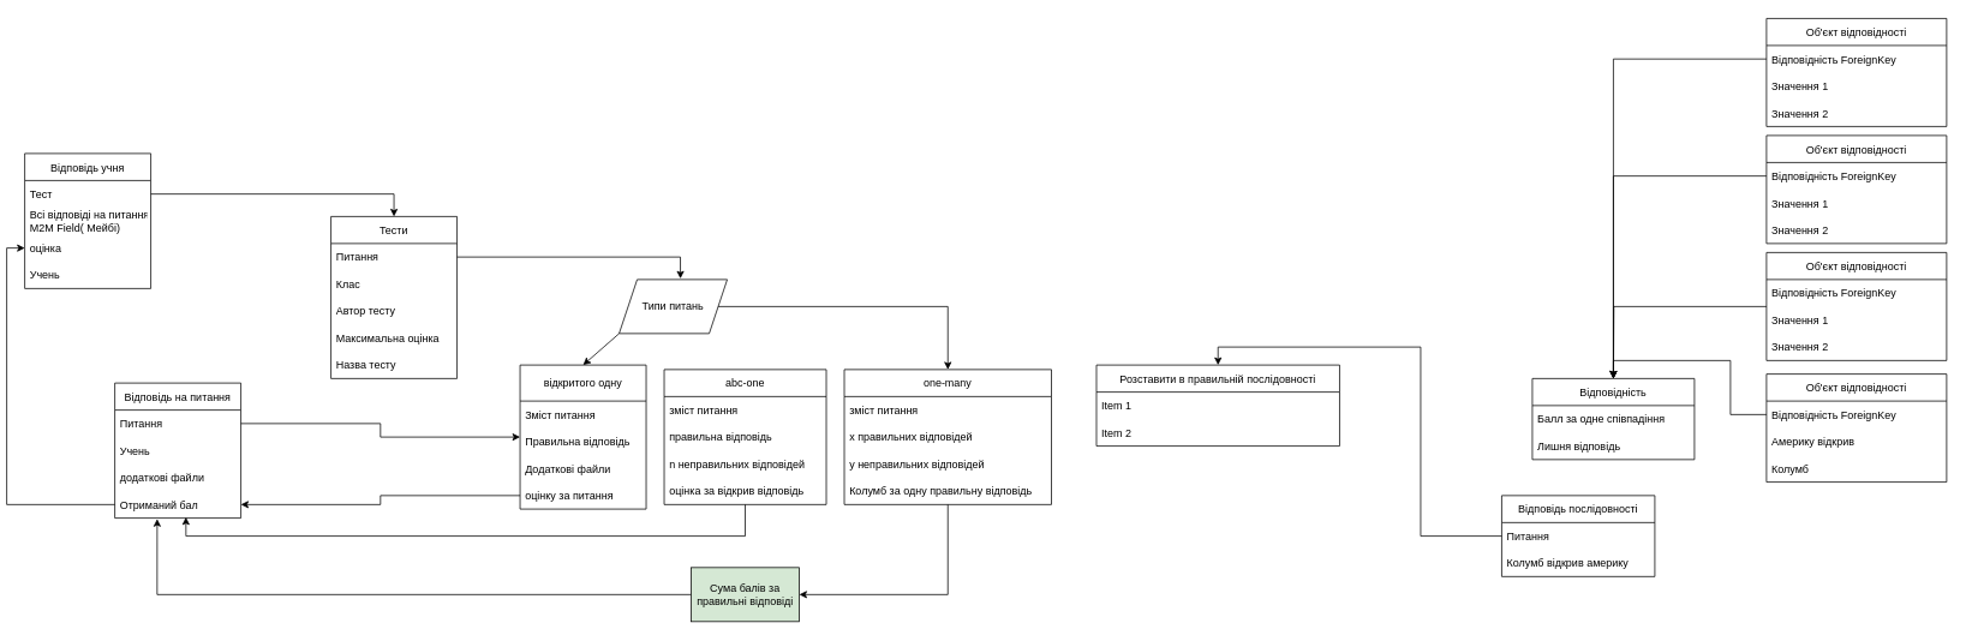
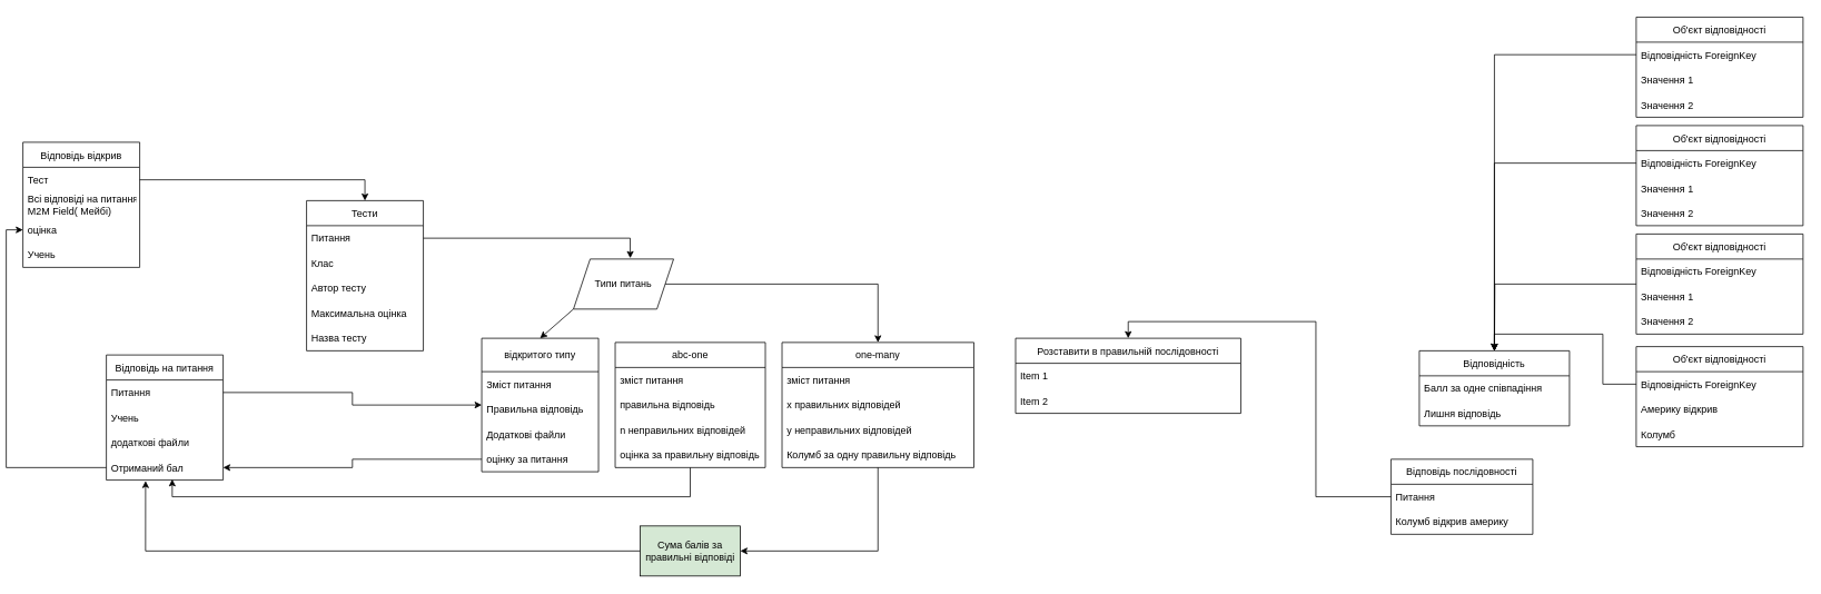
  <mxCell id="0" />
  <mxCell id="1" parent="0" />
  <mxCell id="2" value="Тести" style="swimlane;fontStyle=0;childLayout=stackLayout;horizontal=1;startSize=30;horizontalStack=0;resizeParent=1;resizeParentMax=0;resizeLast=0;collapsible=1;marginBottom=0;" parent="1" vertex="1"><mxGeometry x="360" y="240" width="140" height="180" as="geometry" /></mxCell>
  <mxCell id="3" value="Питання" style="text;strokeColor=none;fillColor=none;align=left;verticalAlign=middle;spacingLeft=4;spacingRight=4;overflow=hidden;points=[[0,0.5],[1,0.5]];portConstraint=eastwest;rotatable=0;" parent="2" vertex="1"><mxGeometry y="30" width="140" height="30" as="geometry" /></mxCell>
  <mxCell id="4" value="Клас" style="text;strokeColor=none;fillColor=none;align=left;verticalAlign=middle;spacingLeft=4;spacingRight=4;overflow=hidden;points=[[0,0.5],[1,0.5]];portConstraint=eastwest;rotatable=0;" parent="2" vertex="1"><mxGeometry y="60" width="140" height="30" as="geometry" /></mxCell>
  <mxCell id="5" value="Автор тесту" style="text;strokeColor=none;fillColor=none;align=left;verticalAlign=middle;spacingLeft=4;spacingRight=4;overflow=hidden;points=[[0,0.5],[1,0.5]];portConstraint=eastwest;rotatable=0;" parent="2" vertex="1"><mxGeometry y="90" width="140" height="30" as="geometry" /></mxCell>
  <mxCell id="6" value="Максимальна оцінка" style="text;strokeColor=none;fillColor=none;align=left;verticalAlign=middle;spacingLeft=4;spacingRight=4;overflow=hidden;points=[[0,0.5],[1,0.5]];portConstraint=eastwest;rotatable=0;" parent="2" vertex="1"><mxGeometry y="120" width="140" height="30" as="geometry" /></mxCell>
  <mxCell id="7" value="Назва тесту" style="text;strokeColor=none;fillColor=none;align=left;verticalAlign=middle;spacingLeft=4;spacingRight=4;overflow=hidden;points=[[0,0.5],[1,0.5]];portConstraint=eastwest;rotatable=0;" parent="2" vertex="1"><mxGeometry y="150" width="140" height="30" as="geometry" /></mxCell>
- <mxCell id="8" value="відкритого одну" style="swimlane;fontStyle=0;childLayout=stackLayout;horizontal=1;startSize=40;horizontalStack=0;resizeParent=1;resizeParentMax=0;resizeLast=0;collapsible=1;marginBottom=0;" parent="1" vertex="1"><mxGeometry x="570" y="405" width="140" height="160" as="geometry"><mxRectangle x="500" y="180" width="80" height="30" as="alternateBounds" /></mxGeometry></mxCell>
+ <mxCell id="8" value="відкритого типу" style="swimlane;fontStyle=0;childLayout=stackLayout;horizontal=1;startSize=40;horizontalStack=0;resizeParent=1;resizeParentMax=0;resizeLast=0;collapsible=1;marginBottom=0;" parent="1" vertex="1"><mxGeometry x="570" y="405" width="140" height="160" as="geometry"><mxRectangle x="500" y="180" width="80" height="30" as="alternateBounds" /></mxGeometry></mxCell>
  <mxCell id="9" value="Зміст питання" style="text;strokeColor=none;fillColor=none;align=left;verticalAlign=middle;spacingLeft=4;spacingRight=4;overflow=hidden;points=[[0,0.5],[1,0.5]];portConstraint=eastwest;rotatable=0;" parent="8" vertex="1"><mxGeometry y="40" width="140" height="30" as="geometry" /></mxCell>
  <mxCell id="10" value="Правильна відповідь" style="text;strokeColor=none;fillColor=none;align=left;verticalAlign=middle;spacingLeft=4;spacingRight=4;overflow=hidden;points=[[0,0.5],[1,0.5]];portConstraint=eastwest;rotatable=0;" parent="8" vertex="1"><mxGeometry y="70" width="140" height="30" as="geometry" /></mxCell>
  <mxCell id="11" value="Додаткові файли" style="text;strokeColor=none;fillColor=none;align=left;verticalAlign=middle;spacingLeft=4;spacingRight=4;overflow=hidden;points=[[0,0.5],[1,0.5]];portConstraint=eastwest;rotatable=0;" parent="8" vertex="1"><mxGeometry y="100" width="140" height="30" as="geometry" /></mxCell>
  <mxCell id="12" value="оцінку за питання" style="text;strokeColor=none;fillColor=none;align=left;verticalAlign=middle;spacingLeft=4;spacingRight=4;overflow=hidden;points=[[0,0.5],[1,0.5]];portConstraint=eastwest;rotatable=0;" parent="8" vertex="1"><mxGeometry y="130" width="140" height="30" as="geometry" /></mxCell>
- <mxCell id="13" value="Відповідь учня" style="swimlane;fontStyle=0;childLayout=stackLayout;horizontal=1;startSize=30;horizontalStack=0;resizeParent=1;resizeParentMax=0;resizeLast=0;collapsible=1;marginBottom=0;" parent="1" vertex="1"><mxGeometry x="20" y="170" width="140" height="150" as="geometry" /></mxCell>
+ <mxCell id="13" value="Відповідь відкрив" style="swimlane;fontStyle=0;childLayout=stackLayout;horizontal=1;startSize=30;horizontalStack=0;resizeParent=1;resizeParentMax=0;resizeLast=0;collapsible=1;marginBottom=0;" parent="1" vertex="1"><mxGeometry x="20" y="170" width="140" height="150" as="geometry" /></mxCell>
  <mxCell id="14" value="Тест" style="text;strokeColor=none;fillColor=none;align=left;verticalAlign=middle;spacingLeft=4;spacingRight=4;overflow=hidden;points=[[0,0.5],[1,0.5]];portConstraint=eastwest;rotatable=0;" parent="13" vertex="1"><mxGeometry y="30" width="140" height="30" as="geometry" /></mxCell>
  <mxCell id="15" value="Всі відповіді на питання&#10;M2M Field( Мейбі)&#10;" style="text;strokeColor=none;fillColor=none;align=left;verticalAlign=middle;spacingLeft=4;spacingRight=4;overflow=hidden;points=[[0,0.5],[1,0.5]];portConstraint=eastwest;rotatable=0;" parent="13" vertex="1"><mxGeometry y="60" width="140" height="30" as="geometry" /></mxCell>
  <mxCell id="16" value="оцінка" style="text;strokeColor=none;fillColor=none;align=left;verticalAlign=middle;spacingLeft=4;spacingRight=4;overflow=hidden;points=[[0,0.5],[1,0.5]];portConstraint=eastwest;rotatable=0;" parent="13" vertex="1"><mxGeometry y="90" width="140" height="30" as="geometry" /></mxCell>
  <mxCell id="17" value="Учень" style="text;strokeColor=none;fillColor=none;align=left;verticalAlign=middle;spacingLeft=4;spacingRight=4;overflow=hidden;points=[[0,0.5],[1,0.5]];portConstraint=eastwest;rotatable=0;" parent="13" vertex="1"><mxGeometry y="120" width="140" height="30" as="geometry" /></mxCell>
  <mxCell id="18" style="edgeStyle=orthogonalEdgeStyle;rounded=0;orthogonalLoop=1;jettySize=auto;html=1;exitX=1;exitY=0.5;exitDx=0;exitDy=0;entryX=0.5;entryY=0;entryDx=0;entryDy=0;" parent="1" source="14" target="2" edge="1"><mxGeometry relative="1" as="geometry" /></mxCell>
  <mxCell id="19" value="Відповідь на питання" style="swimlane;fontStyle=0;childLayout=stackLayout;horizontal=1;startSize=30;horizontalStack=0;resizeParent=1;resizeParentMax=0;resizeLast=0;collapsible=1;marginBottom=0;" parent="1" vertex="1"><mxGeometry x="120" y="425" width="140" height="150" as="geometry" /></mxCell>
  <mxCell id="20" value="Питання" style="text;strokeColor=none;fillColor=none;align=left;verticalAlign=middle;spacingLeft=4;spacingRight=4;overflow=hidden;points=[[0,0.5],[1,0.5]];portConstraint=eastwest;rotatable=0;" parent="19" vertex="1"><mxGeometry y="30" width="140" height="30" as="geometry" /></mxCell>
  <mxCell id="21" value="Учень" style="text;strokeColor=none;fillColor=none;align=left;verticalAlign=middle;spacingLeft=4;spacingRight=4;overflow=hidden;points=[[0,0.5],[1,0.5]];portConstraint=eastwest;rotatable=0;" parent="19" vertex="1"><mxGeometry y="60" width="140" height="30" as="geometry" /></mxCell>
  <mxCell id="22" value="додаткові файли" style="text;strokeColor=none;fillColor=none;align=left;verticalAlign=middle;spacingLeft=4;spacingRight=4;overflow=hidden;points=[[0,0.5],[1,0.5]];portConstraint=eastwest;rotatable=0;" parent="19" vertex="1"><mxGeometry y="90" width="140" height="30" as="geometry" /></mxCell>
  <mxCell id="23" value="Отриманий бал" style="text;strokeColor=none;fillColor=none;align=left;verticalAlign=middle;spacingLeft=4;spacingRight=4;overflow=hidden;points=[[0,0.5],[1,0.5]];portConstraint=eastwest;rotatable=0;" parent="19" vertex="1"><mxGeometry y="120" width="140" height="30" as="geometry" /></mxCell>
  <mxCell id="24" style="edgeStyle=orthogonalEdgeStyle;rounded=0;orthogonalLoop=1;jettySize=auto;html=1;exitX=1;exitY=0.5;exitDx=0;exitDy=0;" parent="1" source="20" target="8" edge="1"><mxGeometry relative="1" as="geometry"><mxPoint x="510" y="450" as="targetPoint" /></mxGeometry></mxCell>
  <mxCell id="25" style="edgeStyle=orthogonalEdgeStyle;rounded=0;orthogonalLoop=1;jettySize=auto;html=1;exitX=0;exitY=0.5;exitDx=0;exitDy=0;entryX=1;entryY=0.5;entryDx=0;entryDy=0;" parent="1" source="12" target="23" edge="1"><mxGeometry relative="1" as="geometry" /></mxCell>
  <mxCell id="26" style="edgeStyle=orthogonalEdgeStyle;rounded=0;orthogonalLoop=1;jettySize=auto;html=1;exitX=0;exitY=0.5;exitDx=0;exitDy=0;entryX=0;entryY=0.5;entryDx=0;entryDy=0;" parent="1" source="23" target="16" edge="1"><mxGeometry relative="1" as="geometry" /></mxCell>
  <mxCell id="27" style="edgeStyle=orthogonalEdgeStyle;rounded=0;orthogonalLoop=1;jettySize=auto;html=1;exitX=1;exitY=0.5;exitDx=0;exitDy=0;entryX=0.5;entryY=0;entryDx=0;entryDy=0;" parent="1" source="28" target="38" edge="1"><mxGeometry relative="1" as="geometry" /></mxCell>
  <mxCell id="28" value="Типи питань" style="shape=parallelogram;perimeter=parallelogramPerimeter;whiteSpace=wrap;html=1;fixedSize=1;" parent="1" vertex="1"><mxGeometry x="680" y="310" width="120" height="60" as="geometry" /></mxCell>
  <mxCell id="29" style="edgeStyle=orthogonalEdgeStyle;rounded=0;orthogonalLoop=1;jettySize=auto;html=1;exitX=1;exitY=0.5;exitDx=0;exitDy=0;entryX=0.567;entryY=-0.017;entryDx=0;entryDy=0;entryPerimeter=0;" parent="1" source="3" target="28" edge="1"><mxGeometry relative="1" as="geometry" /></mxCell>
  <mxCell id="30" value="" style="endArrow=classic;html=1;rounded=0;exitX=0;exitY=1;exitDx=0;exitDy=0;entryX=0.5;entryY=0;entryDx=0;entryDy=0;" parent="1" source="28" target="8" edge="1"><mxGeometry width="50" height="50" relative="1" as="geometry"><mxPoint x="410" y="580" as="sourcePoint" /><mxPoint x="460" y="530" as="targetPoint" /></mxGeometry></mxCell>
  <mxCell id="31" style="edgeStyle=orthogonalEdgeStyle;rounded=0;orthogonalLoop=1;jettySize=auto;html=1;exitX=0.5;exitY=1;exitDx=0;exitDy=0;entryX=0.564;entryY=0.967;entryDx=0;entryDy=0;entryPerimeter=0;" parent="1" source="32" target="23" edge="1"><mxGeometry relative="1" as="geometry"><mxPoint x="380" y="650" as="targetPoint" /></mxGeometry></mxCell>
  <mxCell id="32" value="abc-one" style="swimlane;fontStyle=0;childLayout=stackLayout;horizontal=1;startSize=30;horizontalStack=0;resizeParent=1;resizeParentMax=0;resizeLast=0;collapsible=1;marginBottom=0;" parent="1" vertex="1"><mxGeometry x="730" y="410" width="180" height="150" as="geometry" /></mxCell>
  <mxCell id="33" value="зміст питання" style="text;strokeColor=none;fillColor=none;align=left;verticalAlign=middle;spacingLeft=4;spacingRight=4;overflow=hidden;points=[[0,0.5],[1,0.5]];portConstraint=eastwest;rotatable=0;" parent="32" vertex="1"><mxGeometry y="30" width="180" height="30" as="geometry" /></mxCell>
  <mxCell id="34" value="правильна відповідь" style="text;strokeColor=none;fillColor=none;align=left;verticalAlign=middle;spacingLeft=4;spacingRight=4;overflow=hidden;points=[[0,0.5],[1,0.5]];portConstraint=eastwest;rotatable=0;" parent="32" vertex="1"><mxGeometry y="60" width="180" height="30" as="geometry" /></mxCell>
  <mxCell id="35" value="n неправильних відповідей" style="text;strokeColor=none;fillColor=none;align=left;verticalAlign=middle;spacingLeft=4;spacingRight=4;overflow=hidden;points=[[0,0.5],[1,0.5]];portConstraint=eastwest;rotatable=0;" parent="32" vertex="1"><mxGeometry y="90" width="180" height="30" as="geometry" /></mxCell>
- <mxCell id="36" value="оцінка за відкрив відповідь" style="text;strokeColor=none;fillColor=none;align=left;verticalAlign=middle;spacingLeft=4;spacingRight=4;overflow=hidden;points=[[0,0.5],[1,0.5]];portConstraint=eastwest;rotatable=0;" parent="32" vertex="1"><mxGeometry y="120" width="180" height="30" as="geometry" /></mxCell>
+ <mxCell id="36" value="оцінка за правильну відповідь" style="text;strokeColor=none;fillColor=none;align=left;verticalAlign=middle;spacingLeft=4;spacingRight=4;overflow=hidden;points=[[0,0.5],[1,0.5]];portConstraint=eastwest;rotatable=0;" parent="32" vertex="1"><mxGeometry y="120" width="180" height="30" as="geometry" /></mxCell>
  <mxCell id="37" style="edgeStyle=orthogonalEdgeStyle;rounded=0;orthogonalLoop=1;jettySize=auto;html=1;exitX=0.5;exitY=1;exitDx=0;exitDy=0;entryX=1;entryY=0.5;entryDx=0;entryDy=0;" parent="1" source="38" target="44" edge="1"><mxGeometry relative="1" as="geometry" /></mxCell>
  <mxCell id="38" value="one-many" style="swimlane;fontStyle=0;childLayout=stackLayout;horizontal=1;startSize=30;horizontalStack=0;resizeParent=1;resizeParentMax=0;resizeLast=0;collapsible=1;marginBottom=0;" parent="1" vertex="1"><mxGeometry x="930" y="410" width="230" height="150" as="geometry" /></mxCell>
  <mxCell id="39" value="зміст питання" style="text;strokeColor=none;fillColor=none;align=left;verticalAlign=middle;spacingLeft=4;spacingRight=4;overflow=hidden;points=[[0,0.5],[1,0.5]];portConstraint=eastwest;rotatable=0;" parent="38" vertex="1"><mxGeometry y="30" width="230" height="30" as="geometry" /></mxCell>
  <mxCell id="40" value="x правильних відповідей" style="text;strokeColor=none;fillColor=none;align=left;verticalAlign=middle;spacingLeft=4;spacingRight=4;overflow=hidden;points=[[0,0.5],[1,0.5]];portConstraint=eastwest;rotatable=0;" parent="38" vertex="1"><mxGeometry y="60" width="230" height="30" as="geometry" /></mxCell>
  <mxCell id="41" value="y неправильних відповідей" style="text;strokeColor=none;fillColor=none;align=left;verticalAlign=middle;spacingLeft=4;spacingRight=4;overflow=hidden;points=[[0,0.5],[1,0.5]];portConstraint=eastwest;rotatable=0;" parent="38" vertex="1"><mxGeometry y="90" width="230" height="30" as="geometry" /></mxCell>
  <mxCell id="42" value="Колумб за одну правильну відповідь" style="text;strokeColor=none;fillColor=none;align=left;verticalAlign=middle;spacingLeft=4;spacingRight=4;overflow=hidden;points=[[0,0.5],[1,0.5]];portConstraint=eastwest;rotatable=0;" parent="38" vertex="1"><mxGeometry y="120" width="230" height="30" as="geometry" /></mxCell>
  <mxCell id="43" style="edgeStyle=orthogonalEdgeStyle;rounded=0;orthogonalLoop=1;jettySize=auto;html=1;exitX=0;exitY=0.5;exitDx=0;exitDy=0;entryX=0.336;entryY=1.033;entryDx=0;entryDy=0;entryPerimeter=0;" parent="1" source="44" target="23" edge="1"><mxGeometry relative="1" as="geometry"><mxPoint x="680" y="660" as="targetPoint" /></mxGeometry></mxCell>
  <mxCell id="44" value="Сума балів за правильні відповіді" style="rounded=0;whiteSpace=wrap;html=1;fillColor=#d5e8d4;" parent="1" vertex="1"><mxGeometry x="760" y="630" width="120" height="60" as="geometry" /></mxCell>
  <mxCell id="45" value="Відповідність" style="swimlane;fontStyle=0;childLayout=stackLayout;horizontal=1;startSize=30;horizontalStack=0;resizeParent=1;resizeParentMax=0;resizeLast=0;collapsible=1;marginBottom=0;" parent="1" vertex="1"><mxGeometry x="1694" y="420" width="180" height="90" as="geometry" /></mxCell>
  <mxCell id="46" value="Балл за одне співпадіння" style="text;strokeColor=none;fillColor=none;align=left;verticalAlign=middle;spacingLeft=4;spacingRight=4;overflow=hidden;points=[[0,0.5],[1,0.5]];portConstraint=eastwest;rotatable=0;" parent="45" vertex="1"><mxGeometry y="30" width="180" height="30" as="geometry" /></mxCell>
  <mxCell id="47" value="Лишня відповідь" style="text;strokeColor=none;fillColor=none;align=left;verticalAlign=middle;spacingLeft=4;spacingRight=4;overflow=hidden;points=[[0,0.5],[1,0.5]];portConstraint=eastwest;rotatable=0;" parent="45" vertex="1"><mxGeometry y="60" width="180" height="30" as="geometry" /></mxCell>
  <mxCell id="48" value="Об'єкт відповідності" style="swimlane;fontStyle=0;childLayout=stackLayout;horizontal=1;startSize=30;horizontalStack=0;resizeParent=1;resizeParentMax=0;resizeLast=0;collapsible=1;marginBottom=0;" parent="1" vertex="1"><mxGeometry x="1954" y="415" width="200" height="120" as="geometry" /></mxCell>
  <mxCell id="49" value="Відповідність ForeignKey" style="text;strokeColor=none;fillColor=none;align=left;verticalAlign=middle;spacingLeft=4;spacingRight=4;overflow=hidden;points=[[0,0.5],[1,0.5]];portConstraint=eastwest;rotatable=0;" parent="48" vertex="1"><mxGeometry y="30" width="200" height="30" as="geometry" /></mxCell>
  <mxCell id="50" value="Америку відкрив" style="text;strokeColor=none;fillColor=none;align=left;verticalAlign=middle;spacingLeft=4;spacingRight=4;overflow=hidden;points=[[0,0.5],[1,0.5]];portConstraint=eastwest;rotatable=0;" parent="48" vertex="1"><mxGeometry y="60" width="200" height="30" as="geometry" /></mxCell>
  <mxCell id="51" value="Колумб" style="text;strokeColor=none;fillColor=none;align=left;verticalAlign=middle;spacingLeft=4;spacingRight=4;overflow=hidden;points=[[0,0.5],[1,0.5]];portConstraint=eastwest;rotatable=0;" parent="48" vertex="1"><mxGeometry y="90" width="200" height="30" as="geometry" /></mxCell>
  <mxCell id="52" style="edgeStyle=orthogonalEdgeStyle;rounded=0;orthogonalLoop=1;jettySize=auto;html=1;entryX=0.5;entryY=0;entryDx=0;entryDy=0;" parent="1" source="49" target="45" edge="1"><mxGeometry relative="1" as="geometry" /></mxCell>
  <mxCell id="53" value="Об'єкт відповідності" style="swimlane;fontStyle=0;childLayout=stackLayout;horizontal=1;startSize=30;horizontalStack=0;resizeParent=1;resizeParentMax=0;resizeLast=0;collapsible=1;marginBottom=0;" parent="1" vertex="1"><mxGeometry x="1954" y="150" width="200" height="120" as="geometry" /></mxCell>
  <mxCell id="54" value="Відповідність ForeignKey" style="text;strokeColor=none;fillColor=none;align=left;verticalAlign=middle;spacingLeft=4;spacingRight=4;overflow=hidden;points=[[0,0.5],[1,0.5]];portConstraint=eastwest;rotatable=0;" parent="53" vertex="1"><mxGeometry y="30" width="200" height="30" as="geometry" /></mxCell>
  <mxCell id="55" value="Значення 1" style="text;strokeColor=none;fillColor=none;align=left;verticalAlign=middle;spacingLeft=4;spacingRight=4;overflow=hidden;points=[[0,0.5],[1,0.5]];portConstraint=eastwest;rotatable=0;" parent="53" vertex="1"><mxGeometry y="60" width="200" height="30" as="geometry" /></mxCell>
  <mxCell id="56" value="Значення 2" style="text;strokeColor=none;fillColor=none;align=left;verticalAlign=middle;spacingLeft=4;spacingRight=4;overflow=hidden;points=[[0,0.5],[1,0.5]];portConstraint=eastwest;rotatable=0;" parent="53" vertex="1"><mxGeometry y="90" width="200" height="30" as="geometry" /></mxCell>
  <mxCell id="57" style="edgeStyle=orthogonalEdgeStyle;rounded=0;orthogonalLoop=1;jettySize=auto;html=1;" parent="1" source="58" edge="1"><mxGeometry relative="1" as="geometry"><mxPoint x="1784" y="420" as="targetPoint" /></mxGeometry></mxCell>
  <mxCell id="58" value="Об'єкт відповідності" style="swimlane;fontStyle=0;childLayout=stackLayout;horizontal=1;startSize=30;horizontalStack=0;resizeParent=1;resizeParentMax=0;resizeLast=0;collapsible=1;marginBottom=0;" parent="1" vertex="1"><mxGeometry x="1954" y="280" width="200" height="120" as="geometry" /></mxCell>
  <mxCell id="59" value="Відповідність ForeignKey" style="text;strokeColor=none;fillColor=none;align=left;verticalAlign=middle;spacingLeft=4;spacingRight=4;overflow=hidden;points=[[0,0.5],[1,0.5]];portConstraint=eastwest;rotatable=0;" parent="58" vertex="1"><mxGeometry y="30" width="200" height="30" as="geometry" /></mxCell>
  <mxCell id="60" value="Значення 1" style="text;strokeColor=none;fillColor=none;align=left;verticalAlign=middle;spacingLeft=4;spacingRight=4;overflow=hidden;points=[[0,0.5],[1,0.5]];portConstraint=eastwest;rotatable=0;" parent="58" vertex="1"><mxGeometry y="60" width="200" height="30" as="geometry" /></mxCell>
  <mxCell id="61" value="Значення 2" style="text;strokeColor=none;fillColor=none;align=left;verticalAlign=middle;spacingLeft=4;spacingRight=4;overflow=hidden;points=[[0,0.5],[1,0.5]];portConstraint=eastwest;rotatable=0;" parent="58" vertex="1"><mxGeometry y="90" width="200" height="30" as="geometry" /></mxCell>
  <mxCell id="62" value="Об'єкт відповідності" style="swimlane;fontStyle=0;childLayout=stackLayout;horizontal=1;startSize=30;horizontalStack=0;resizeParent=1;resizeParentMax=0;resizeLast=0;collapsible=1;marginBottom=0;" parent="1" vertex="1"><mxGeometry x="1954" y="20" width="200" height="120" as="geometry" /></mxCell>
  <mxCell id="63" value="Відповідність ForeignKey" style="text;strokeColor=none;fillColor=none;align=left;verticalAlign=middle;spacingLeft=4;spacingRight=4;overflow=hidden;points=[[0,0.5],[1,0.5]];portConstraint=eastwest;rotatable=0;" parent="62" vertex="1"><mxGeometry y="30" width="200" height="30" as="geometry" /></mxCell>
  <mxCell id="64" value="Значення 1" style="text;strokeColor=none;fillColor=none;align=left;verticalAlign=middle;spacingLeft=4;spacingRight=4;overflow=hidden;points=[[0,0.5],[1,0.5]];portConstraint=eastwest;rotatable=0;" parent="62" vertex="1"><mxGeometry y="60" width="200" height="30" as="geometry" /></mxCell>
  <mxCell id="65" value="Значення 2" style="text;strokeColor=none;fillColor=none;align=left;verticalAlign=middle;spacingLeft=4;spacingRight=4;overflow=hidden;points=[[0,0.5],[1,0.5]];portConstraint=eastwest;rotatable=0;" parent="62" vertex="1"><mxGeometry y="90" width="200" height="30" as="geometry" /></mxCell>
  <mxCell id="66" style="edgeStyle=orthogonalEdgeStyle;rounded=0;orthogonalLoop=1;jettySize=auto;html=1;" parent="1" source="63" target="45" edge="1"><mxGeometry relative="1" as="geometry" /></mxCell>
  <mxCell id="67" style="edgeStyle=orthogonalEdgeStyle;rounded=0;orthogonalLoop=1;jettySize=auto;html=1;entryX=0.5;entryY=0;entryDx=0;entryDy=0;" parent="1" source="54" target="45" edge="1"><mxGeometry relative="1" as="geometry" /></mxCell>
  <mxCell id="68" value="Розставити в правильній послідовності" style="swimlane;fontStyle=0;childLayout=stackLayout;horizontal=1;startSize=30;horizontalStack=0;resizeParent=1;resizeParentMax=0;resizeLast=0;collapsible=1;marginBottom=0;" parent="1" vertex="1"><mxGeometry x="1210" y="405" width="270" height="90" as="geometry" /></mxCell>
  <mxCell id="69" value="Item 1" style="text;strokeColor=none;fillColor=none;align=left;verticalAlign=middle;spacingLeft=4;spacingRight=4;overflow=hidden;points=[[0,0.5],[1,0.5]];portConstraint=eastwest;rotatable=0;" parent="68" vertex="1"><mxGeometry y="30" width="270" height="30" as="geometry" /></mxCell>
  <mxCell id="70" value="Item 2" style="text;strokeColor=none;fillColor=none;align=left;verticalAlign=middle;spacingLeft=4;spacingRight=4;overflow=hidden;points=[[0,0.5],[1,0.5]];portConstraint=eastwest;rotatable=0;" parent="68" vertex="1"><mxGeometry y="60" width="270" height="30" as="geometry" /></mxCell>
  <mxCell id="71" value="Відповідь послідовності" style="swimlane;fontStyle=0;childLayout=stackLayout;horizontal=1;startSize=30;horizontalStack=0;resizeParent=1;resizeParentMax=0;resizeLast=0;collapsible=1;marginBottom=0;" parent="1" vertex="1"><mxGeometry x="1660" y="550" width="170" height="90" as="geometry" /></mxCell>
  <mxCell id="72" value="Питання" style="text;strokeColor=none;fillColor=none;align=left;verticalAlign=middle;spacingLeft=4;spacingRight=4;overflow=hidden;points=[[0,0.5],[1,0.5]];portConstraint=eastwest;rotatable=0;" parent="71" vertex="1"><mxGeometry y="30" width="170" height="30" as="geometry" /></mxCell>
  <mxCell id="73" value="Колумб відкрив америку" style="text;strokeColor=none;fillColor=none;align=left;verticalAlign=middle;spacingLeft=4;spacingRight=4;overflow=hidden;points=[[0,0.5],[1,0.5]];portConstraint=eastwest;rotatable=0;" parent="71" vertex="1"><mxGeometry y="60" width="170" height="30" as="geometry" /></mxCell>
  <mxCell id="74" style="edgeStyle=orthogonalEdgeStyle;rounded=0;orthogonalLoop=1;jettySize=auto;html=1;entryX=0.5;entryY=0;entryDx=0;entryDy=0;" parent="1" source="72" target="68" edge="1"><mxGeometry relative="1" as="geometry" /></mxCell>
